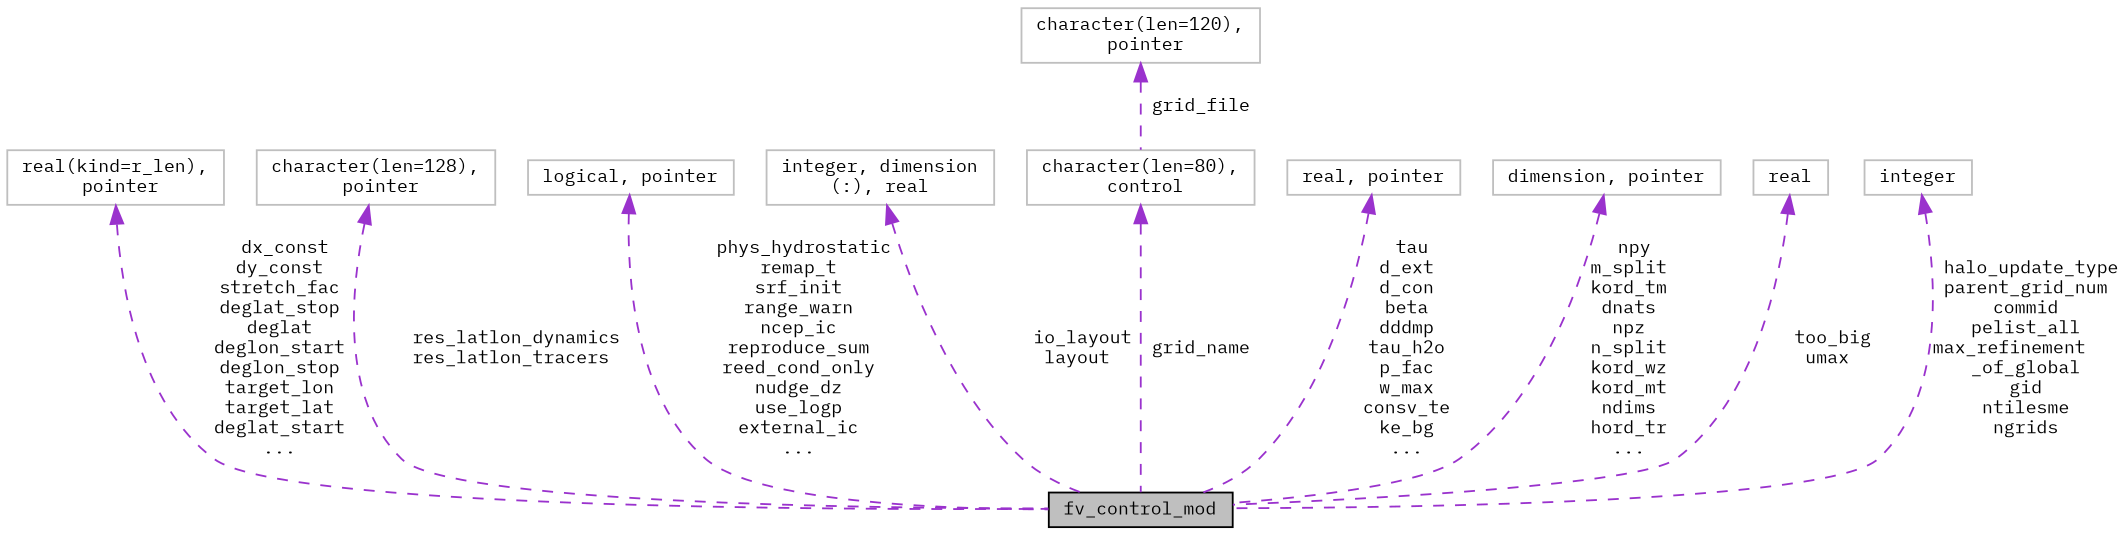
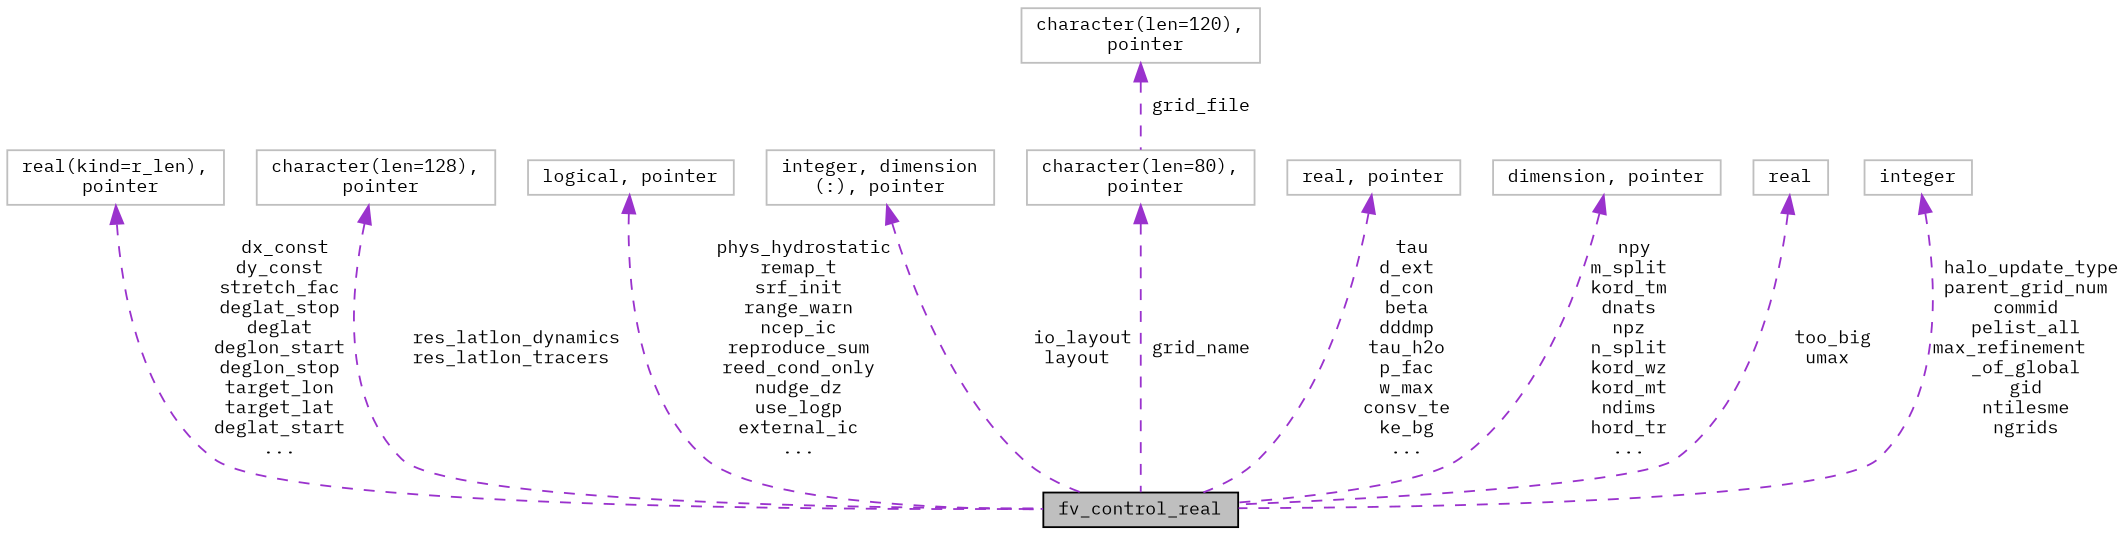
  digraph {
    fontname="IBM Plex Mono"
    rankdir=TB
    node [color=grey75 fillcolor=white fontname="IBM Plex Mono" fontsize=10 shape=record style=filled]
    edge [color=darkorchid3 dir=back fontname="IBM Plex Mono" fontsize=10 labelfontname=Helvetica labelfontsize=10 style=dashed]
-   n1 [color=black fillcolor=grey75 fontcolor=black height=0.2 label=fv_control_mod width=0.4]
+   n1 [color=black fillcolor=grey75 fontcolor=black height=0.2 label=fv_control_real width=0.4]
    n2 [height=0.2 label="real(kind=r_len),\l pointer" width=0.4]
    n3 [height=0.2 label="character(len=128),\l pointer" width=0.4]
    n4 [height=0.2 label="logical, pointer" width=0.4]
-   n5 [height=0.2 label="integer, dimension\l(:), real" width=0.4]
-   n6 [height=0.2 label="character(len=80),\l control" width=0.4]
+   n5 [height=0.2 label="integer, dimension\l(:), pointer" width=0.4]
+   n6 [height=0.2 label="character(len=80),\l pointer" width=0.4]
    n7 [height=0.2 label="real, pointer" width=0.4]
    n8 [height=0.2 label="character(len=120),\l pointer" width=0.4]
    n9 [height=0.2 label="dimension, pointer" width=0.4]
    n10 [height=0.2 label=real width=0.4]
    n11 [height=0.2 label=integer width=0.4]
    n2 -> n1 [label=" dx_const\ndy_const\nstretch_fac\ndeglat_stop\ndeglat\ndeglon_start\ndeglon_stop\ntarget_lon\ntarget_lat\ndeglat_start\n..."]
    n3 -> n1 [label=" res_latlon_dynamics\nres_latlon_tracers"]
    n4 -> n1 [label=" phys_hydrostatic\nremap_t\nsrf_init\nrange_warn\nncep_ic\nreproduce_sum\nreed_cond_only\nnudge_dz\nuse_logp\nexternal_ic\n..."]
    n5 -> n1 [label=" io_layout\nlayout"]
    n6 -> n1 [label=" grid_name"]
    n7 -> n1 [label=" tau\nd_ext\nd_con\nbeta\ndddmp\ntau_h2o\np_fac\nw_max\nconsv_te\nke_bg\n..."]
    n8 -> n6 [label=" grid_file"]
    n9 -> n1 [label=" npy\nm_split\nkord_tm\ndnats\nnpz\nn_split\nkord_wz\nkord_mt\nndims\nhord_tr\n..."]
    n10 -> n1 [label=" too_big\numax"]
    n11 -> n1 [label=" halo_update_type\nparent_grid_num\ncommid\npelist_all\nmax_refinement\l_of_global\ngid\nntilesme\nngrids"]
  }
